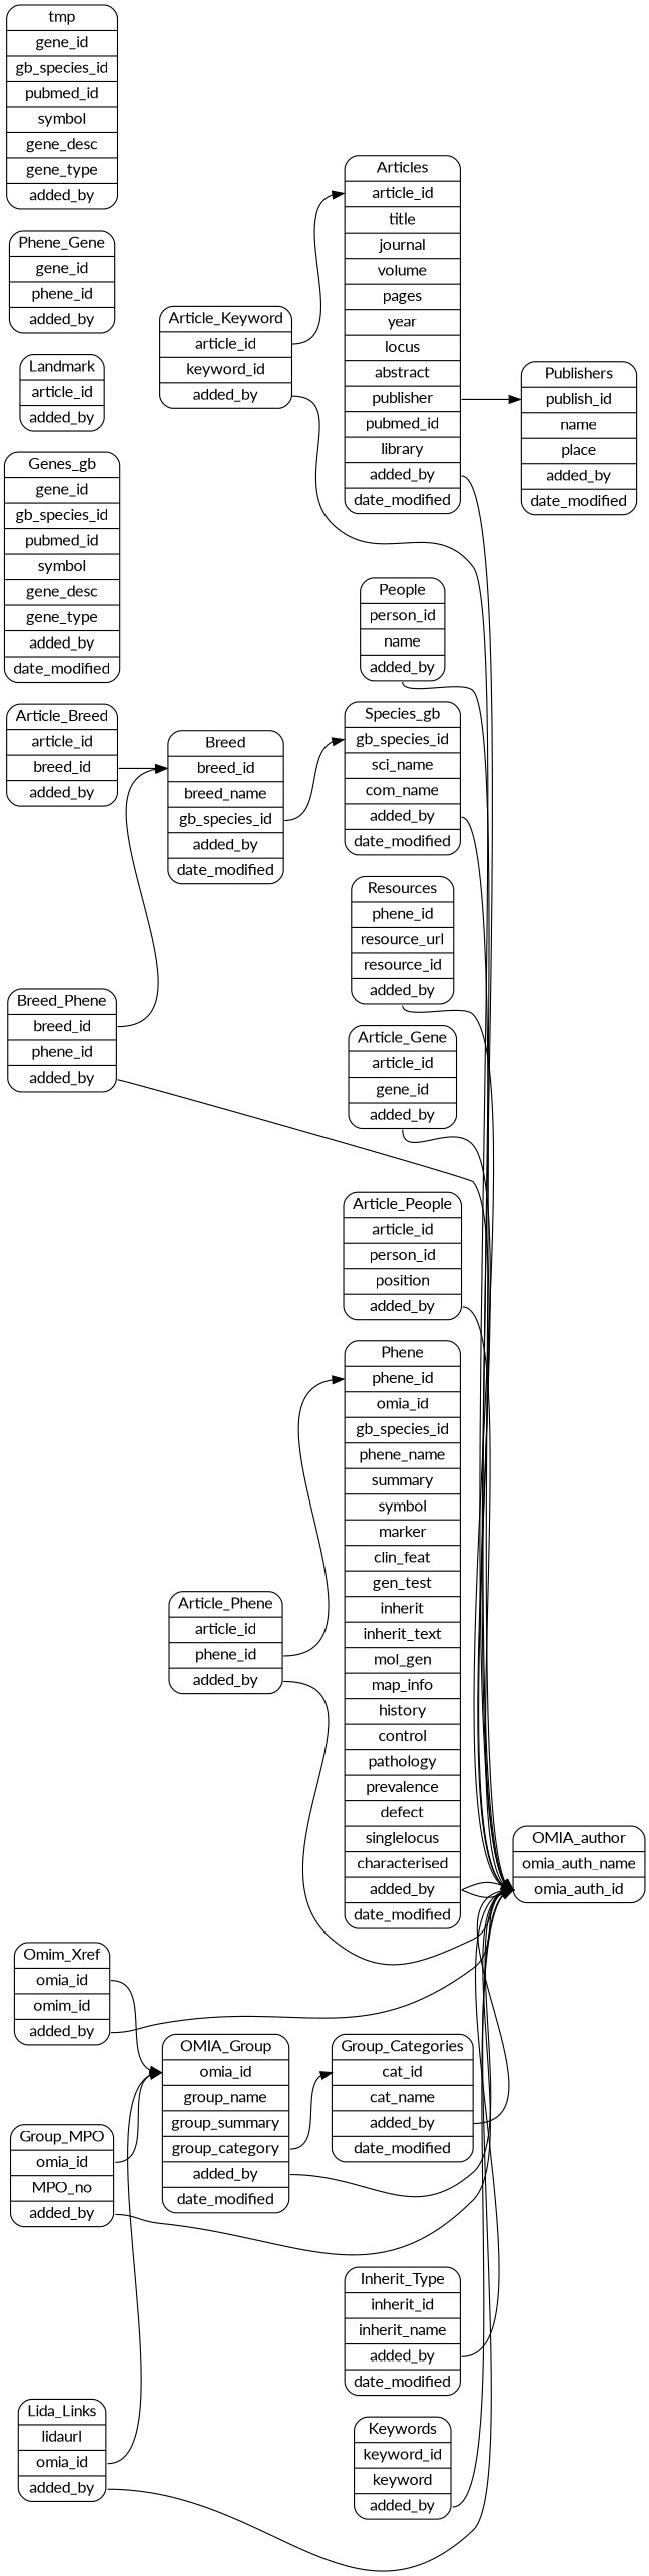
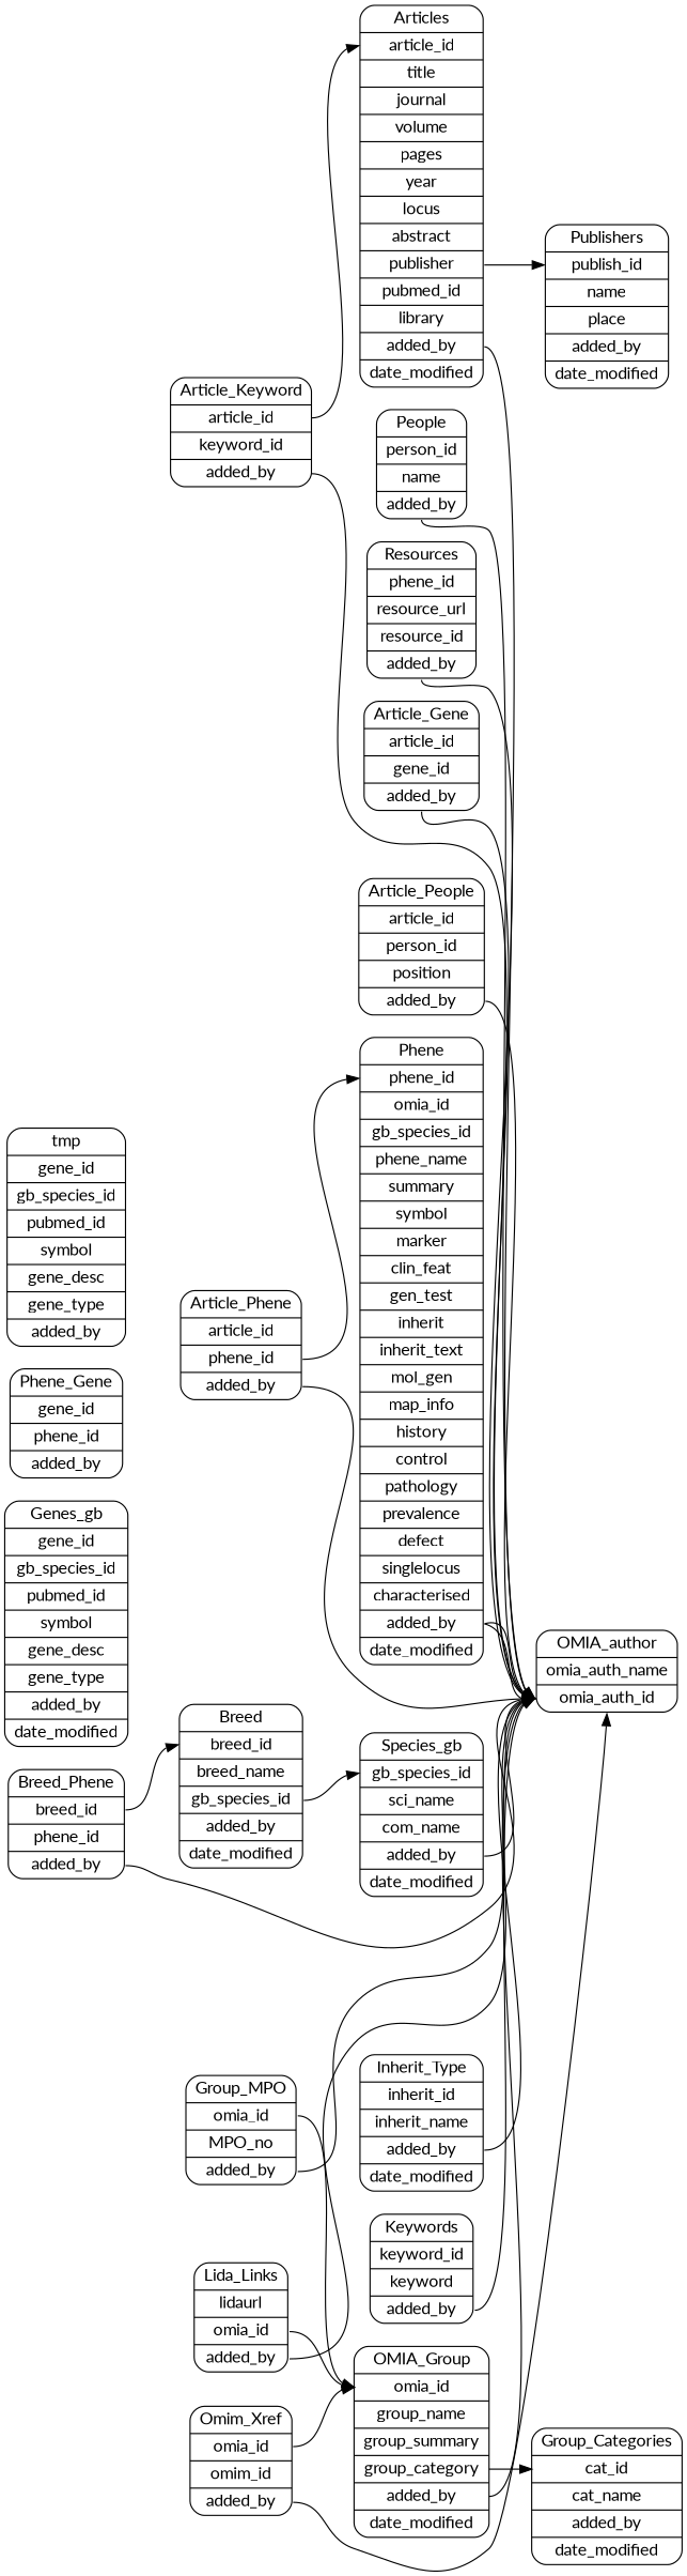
  digraph {
    fontname=Lato
    rankdir=LR
    node [fontname=Lato shape=Mrecord]
    edge [fontname=Lato headport=omia_auth_id tailport=added_by]
-   n1 [label="Article_Breed| <article_id> article_id | <breed_id> breed_id | <added_by> added_by"]
    n2 [label="Breed| <breed_id> breed_id | <breed_name> breed_name | <gb_species_id> gb_species_id | <added_by> added_by | <date_modified> date_modified"]
    n3 [label="OMIA_author| <omia_auth_name> omia_auth_name | <omia_auth_id> omia_auth_id"]
    n4 [label="Species_gb| <gb_species_id> gb_species_id | <sci_name> sci_name | <com_name> com_name | <added_by> added_by | <date_modified> date_modified"]
    n5 [label="Article_Gene| <article_id> article_id | <gene_id> gene_id | <added_by> added_by"]
    n6 [label="Articles| <article_id> article_id | <title> title | <journal> journal | <volume> volume | <pages> pages | <year> year | <locus> locus | <abstract> abstract | <publisher> publisher | <pubmed_id> pubmed_id | <library> library | <added_by> added_by | <date_modified> date_modified"]
    n7 [label="Publishers| <publish_id> publish_id | <name> name | <place> place | <added_by> added_by | <date_modified> date_modified"]
    n8 [label="Article_Keyword| <article_id> article_id | <keyword_id> keyword_id | <added_by> added_by"]
    n9 [label="Article_People| <article_id> article_id | <person_id> person_id | <position> position | <added_by> added_by"]
    n10 [label="Article_Phene| <article_id> article_id | <phene_id> phene_id | <added_by> added_by"]
    n11 [label="Phene| <phene_id> phene_id | <omia_id> omia_id | <gb_species_id> gb_species_id | <phene_name> phene_name | <summary> summary | <symbol> symbol | <marker> marker | <clin_feat> clin_feat | <gen_test> gen_test | <inherit> inherit | <inherit_text> inherit_text | <mol_gen> mol_gen | <map_info> map_info | <history> history | <control> control | <pathology> pathology | <prevalence> prevalence | <defect> defect | <singlelocus> singlelocus | <characterised> characterised | <added_by> added_by | <date_modified> date_modified"]
    n12 [label="Breed_Phene| <breed_id> breed_id | <phene_id> phene_id | <added_by> added_by"]
    n13 [label="Genes_gb| <gene_id> gene_id | <gb_species_id> gb_species_id | <pubmed_id> pubmed_id | <symbol> symbol | <gene_desc> gene_desc | <gene_type> gene_type | <added_by> added_by | <date_modified> date_modified"]
    n14 [label="Group_Categories| <cat_id> cat_id | <cat_name> cat_name | <added_by> added_by | <date_modified> date_modified"]
    n15 [label="Group_MPO| <omia_id> omia_id | <MPO_no> MPO_no | <added_by> added_by"]
    n16 [label="OMIA_Group| <omia_id> omia_id | <group_name> group_name | <group_summary> group_summary | <group_category> group_category | <added_by> added_by | <date_modified> date_modified"]
    n17 [label="Inherit_Type| <inherit_id> inherit_id | <inherit_name> inherit_name | <added_by> added_by | <date_modified> date_modified"]
    n18 [label="Keywords| <keyword_id> keyword_id | <keyword> keyword | <added_by> added_by"]
-   n19 [label="Landmark| <article_id> article_id | <added_by> added_by"]
    n20 [label="Lida_Links| <lidaurl> lidaurl | <omia_id> omia_id | <added_by> added_by"]
    n21 [label="Omim_Xref| <omia_id> omia_id | <omim_id> omim_id | <added_by> added_by"]
    n22 [label="People| <person_id> person_id | <name> name | <added_by> added_by"]
    n23 [label="Phene_Gene| <gene_id> gene_id | <phene_id> phene_id | <added_by> added_by"]
    n24 [label="Resources| <phene_id> phene_id | <resource_url> resource_url | <resource_id> resource_id | <added_by> added_by"]
    n25 [label="tmp| <gene_id> gene_id | <gb_species_id> gb_species_id | <pubmed_id> pubmed_id | <symbol> symbol | <gene_desc> gene_desc | <gene_type> gene_type | <added_by> added_by"]
-   n1 -> n2 [headport=breed_id tailport=breed_id]
    n2 -> n4 [headport=gb_species_id tailport=gb_species_id]
    n4 -> n3
    n5 -> n3
    n6 -> n3
    n6 -> n7 [headport=publish_id tailport=publisher]
    n8 -> n3
    n8 -> n6 [headport=article_id tailport=article_id]
    n9 -> n3
    n10 -> n3
    n10 -> n11 [headport=phene_id tailport=phene_id]
    n11 -> n3
    n11 -> n3
    n12 -> n2 [headport=breed_id tailport=breed_id]
    n12 -> n3
-   n14 -> n3
    n15 -> n3
    n15 -> n16 [headport=omia_id tailport=omia_id]
    n16 -> n3
    n16 -> n14 [headport=cat_id tailport=group_category]
    n17 -> n3
    n18 -> n3
    n20 -> n3
    n20 -> n16 [headport=omia_id tailport=omia_id]
    n21 -> n3
    n21 -> n16 [headport=omia_id tailport=omia_id]
    n22 -> n3
    n24 -> n3
  }
